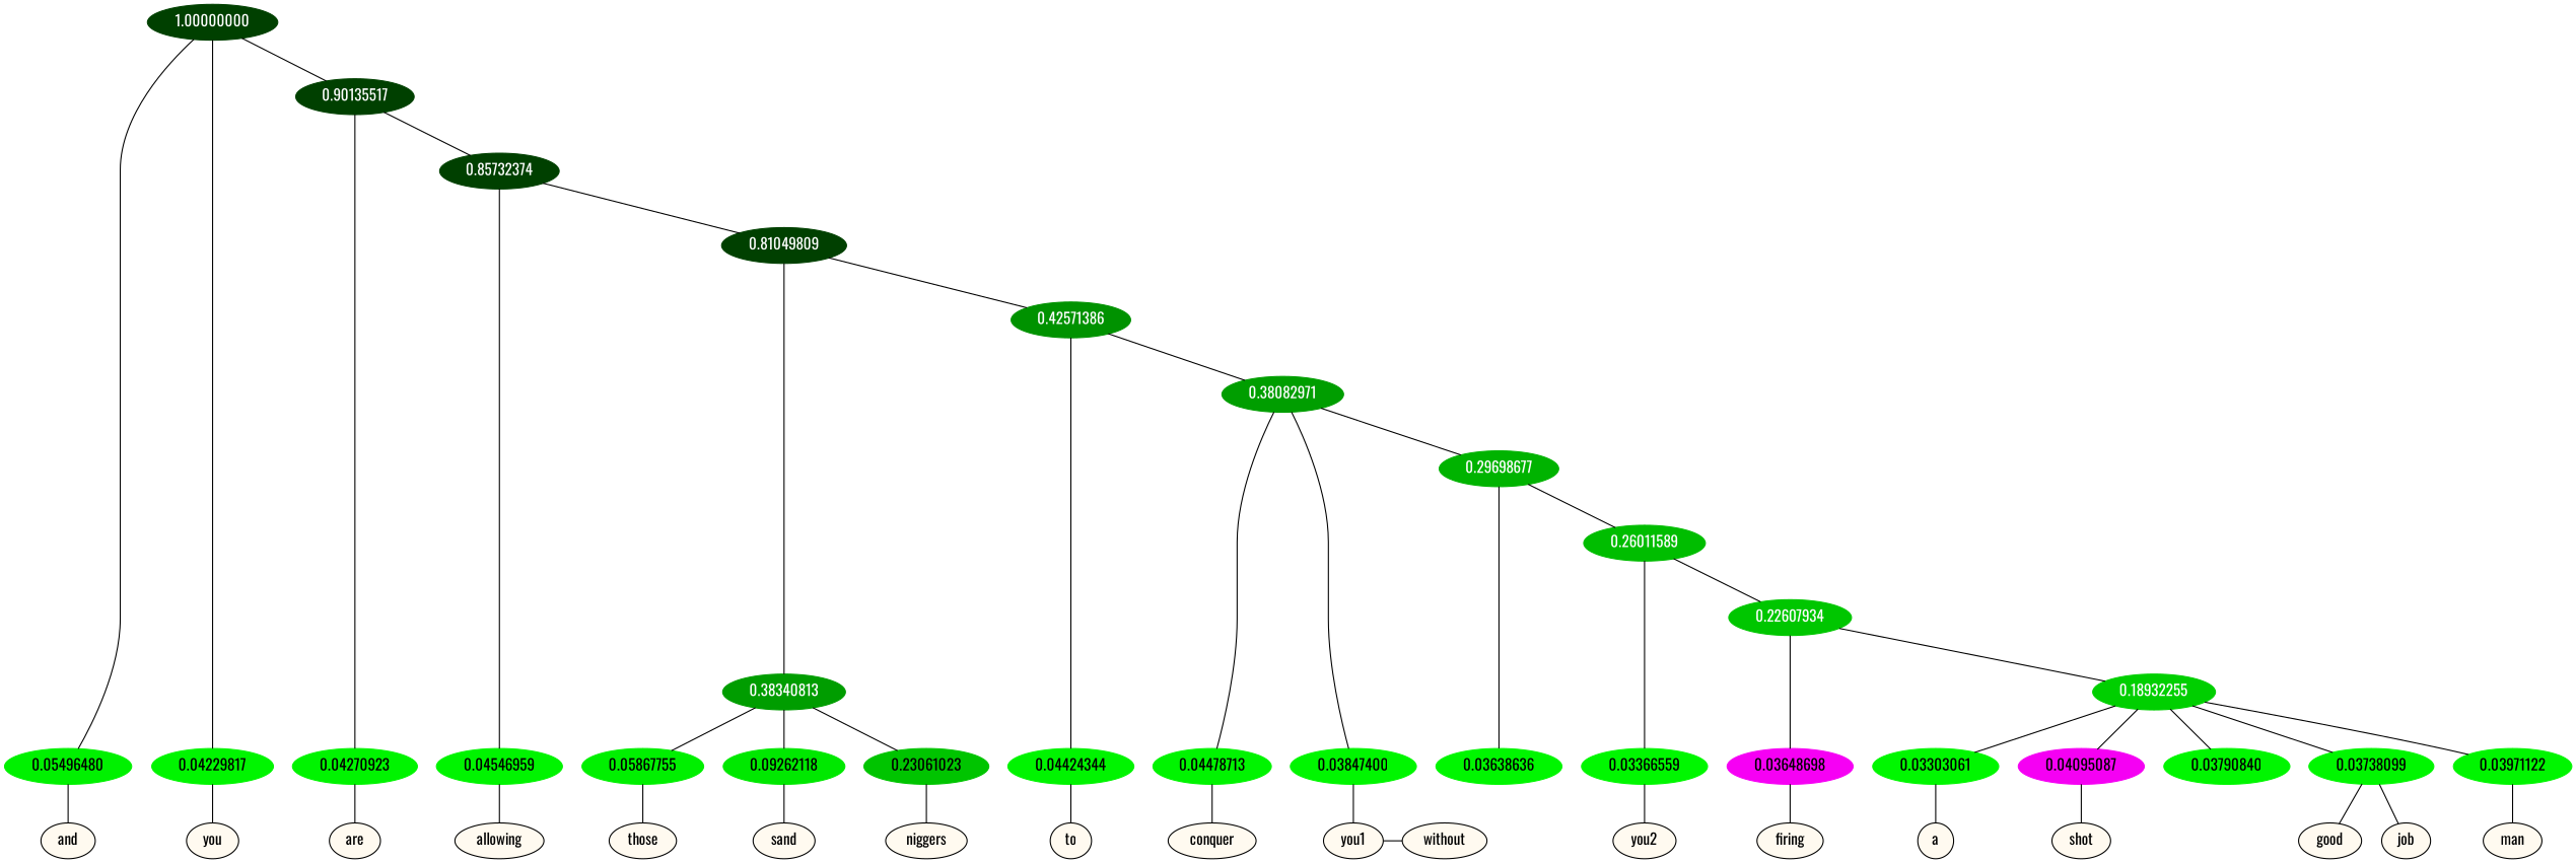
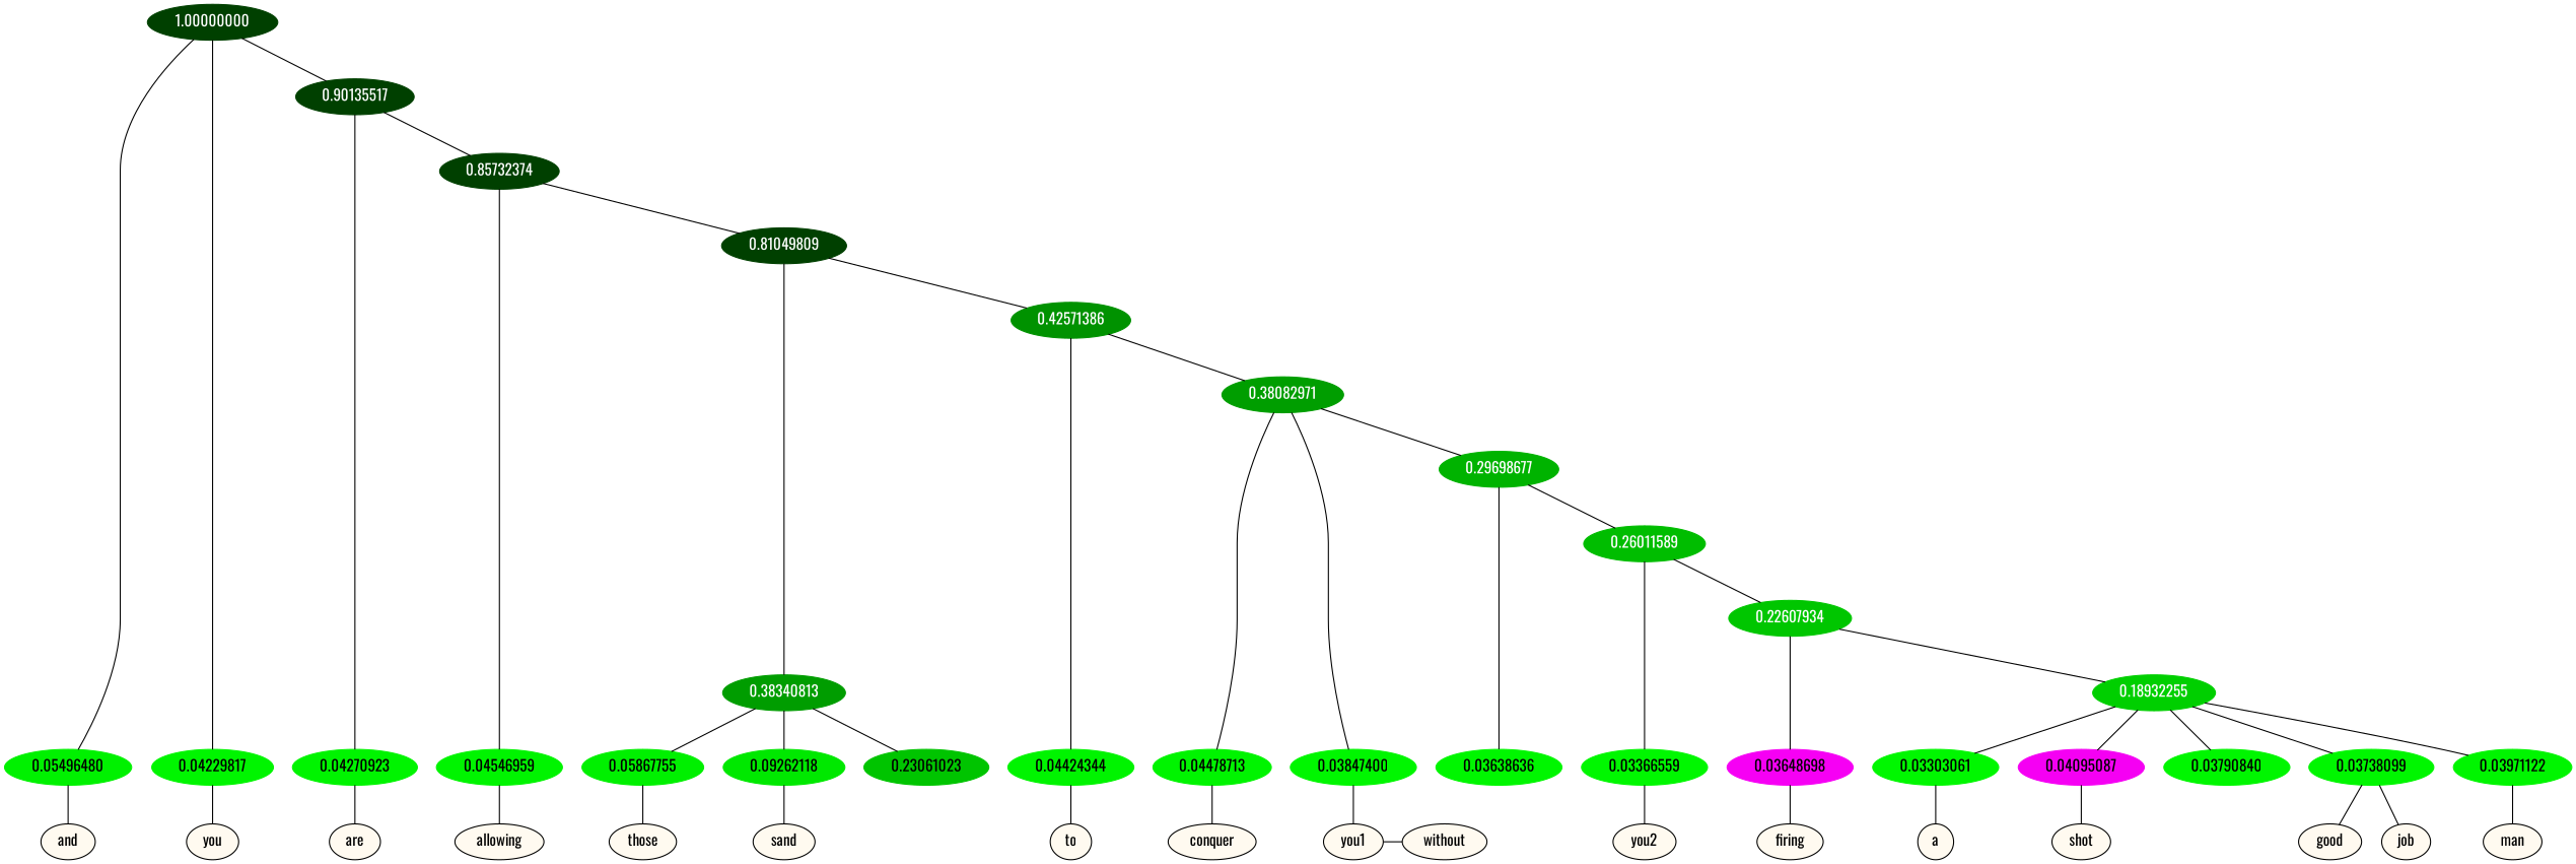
  graph {
    fontname=Oswald
    node [color=black fontname=Oswald format=png nodesep=0.001 ordering=out overlap_scaling=0.01 ranksep=0.001 style=filled]
    edge [fontname=Oswald]
    n1 [fillcolor=floralwhite height=0.15 label=and style="filled,solid" width=0.15]
    n2 [fillcolor=floralwhite height=0.15 label=you style="filled,solid" width=0.15]
    n3 [fillcolor=floralwhite height=0.15 label=are style="filled,solid" width=0.15]
    n4 [fillcolor=floralwhite height=0.15 label=allowing style="filled,solid" width=0.15]
    n5 [fillcolor=floralwhite height=0.15 label=those style="filled,solid" width=0.15]
    n6 [fillcolor=floralwhite height=0.15 label=sand style="filled,solid" width=0.15]
-   n7 [fillcolor=floralwhite height=0.15 label=niggers style="filled,solid" width=0.15]
    n8 [fillcolor=floralwhite height=0.15 label=to style="filled,solid" width=0.15]
    n9 [fillcolor=floralwhite height=0.15 label=conquer style="filled,solid" width=0.15]
    n10 [fillcolor=floralwhite height=0.15 label=you1 style="filled,solid" width=0.15]
    n11 [fillcolor=floralwhite height=0.15 label=without style="filled,solid" width=0.15]
    n12 [fillcolor=floralwhite height=0.15 label=you2 style="filled,solid" width=0.15]
    n13 [fillcolor=floralwhite height=0.15 label=firing style="filled,solid" width=0.15]
    n14 [fillcolor=floralwhite height=0.15 label=a style="filled,solid" width=0.15]
    n15 [fillcolor=floralwhite height=0.15 label=shot style="filled,solid" width=0.15]
    n16 [fillcolor=floralwhite height=0.15 label=good style="filled,solid" width=0.15]
    n17 [fillcolor=floralwhite height=0.15 label=job style="filled,solid" width=0.15]
    n18 [fillcolor=floralwhite height=0.15 label=man style="filled,solid" width=0.15]
    n19 [color="0.334 1.000 0.945" fontcolor=black height=0.15 label=0.05496480 width=0.15]
    n20 [color="0.334 1.000 0.958" fontcolor=black height=0.15 label=0.04229817 width=0.15]
    n21 [color="0.334 1.000 0.957" fontcolor=black height=0.15 label=0.04270923 width=0.15]
    n22 [color="0.334 1.000 0.955" fontcolor=black height=0.15 label=0.04546959 width=0.15]
    n23 [color="0.334 1.000 0.941" fontcolor=black height=0.15 label=0.05867755 width=0.15]
    n24 [color="0.334 1.000 0.907" fontcolor=black height=0.15 label=0.09262118 width=0.15]
    n25 [color="0.334 1.000 0.769" fontcolor=black height=0.15 label=0.23061023 width=0.15]
    n26 [color="0.334 1.000 0.956" fontcolor=black height=0.15 label=0.04424344 width=0.15]
    n27 [color="0.334 1.000 0.955" fontcolor=black height=0.15 label=0.04478713 width=0.15]
    n28 [color="0.334 1.000 0.962" fontcolor=black height=0.15 label=0.03847400 width=0.15]
    n29 [color="0.334 1.000 0.964" fontcolor=black height=0.15 label=0.03638636 width=0.15]
    n30 [color="0.334 1.000 0.966" fontcolor=black height=0.15 label=0.03366559 width=0.15]
    n31 [color="0.835 1.000 0.964" fontcolor=black height=0.15 label=0.03648698 width=0.15]
    n32 [color="0.334 1.000 0.967" fontcolor=black height=0.15 label=0.03303061 width=0.15]
    n33 [color="0.835 1.000 0.959" fontcolor=black height=0.15 label=0.04095087 width=0.15]
    n34 [color="0.334 1.000 0.962" fontcolor=black height=0.15 label=0.03790840 width=0.15]
    n35 [color="0.334 1.000 0.963" fontcolor=black height=0.15 label=0.03738099 width=0.15]
    n36 [color="0.334 1.000 0.960" fontcolor=black height=0.15 label=0.03971122 width=0.15]
    n37 [color="0.334 1.000 0.250" fontcolor=grey99 height=0.15 label=1.00000000 width=0.15]
    n38 [color="0.334 1.000 0.250" fontcolor=grey99 height=0.15 label=0.90135517 width=0.15]
    n39 [color="0.334 1.000 0.250" fontcolor=grey99 height=0.15 label=0.85732374 width=0.15]
    n40 [color="0.334 1.000 0.250" fontcolor=grey99 height=0.15 label=0.81049809 width=0.15]
    n41 [color="0.334 1.000 0.617" fontcolor=grey99 height=0.15 label=0.38340813 width=0.15]
    n42 [color="0.334 1.000 0.574" fontcolor=grey99 height=0.15 label=0.42571386 width=0.15]
    n43 [color="0.334 1.000 0.619" fontcolor=grey99 height=0.15 label=0.38082971 width=0.15]
    n44 [color="0.334 1.000 0.703" fontcolor=grey99 height=0.15 label=0.29698677 width=0.15]
    n45 [color="0.334 1.000 0.740" fontcolor=grey99 height=0.15 label=0.26011589 width=0.15]
    n46 [color="0.334 1.000 0.774" fontcolor=grey99 height=0.15 label=0.22607934 width=0.15]
    n47 [color="0.334 1.000 0.811" fontcolor=grey99 height=0.15 label=0.18932255 width=0.15]
    subgraph sub_1 {
      rank=same
      n1
      n2
      n3
      n4
      n5
      n6
-     n7
      n8
      n9
      n10
      n11
      n12
      n13
      n14
      n15
      n16
      n17
      n18
    }
    subgraph sub_2 {
      rank=same
      n19
      n20
      n21
      n22
      n23
      n24
      n25
      n26
      n27
      n28
      n29
      n30
      n31
      n32
      n33
      n34
      n35
      n36
    }
    n10 -- n11
    n19 -- n1
    n20 -- n2
    n21 -- n3
    n22 -- n4
    n23 -- n5
    n24 -- n6
-   n25 -- n7
    n26 -- n8
    n27 -- n9
    n28 -- n10
    n30 -- n12
    n31 -- n13
    n32 -- n14
    n33 -- n15
    n35 -- n16
    n35 -- n17
    n36 -- n18
    n37 -- n19
    n37 -- n20
    n37 -- n38
    n38 -- n21
    n38 -- n39
    n39 -- n22
    n39 -- n40
    n40 -- n41
    n40 -- n42
    n41 -- n23
    n41 -- n24
    n41 -- n25
    n42 -- n26
    n42 -- n43
    n43 -- n27
    n43 -- n28
    n43 -- n44
    n44 -- n29
    n44 -- n45
    n45 -- n30
    n45 -- n46
    n46 -- n31
    n46 -- n47
    n47 -- n32
    n47 -- n33
    n47 -- n34
    n47 -- n35
    n47 -- n36
  }
